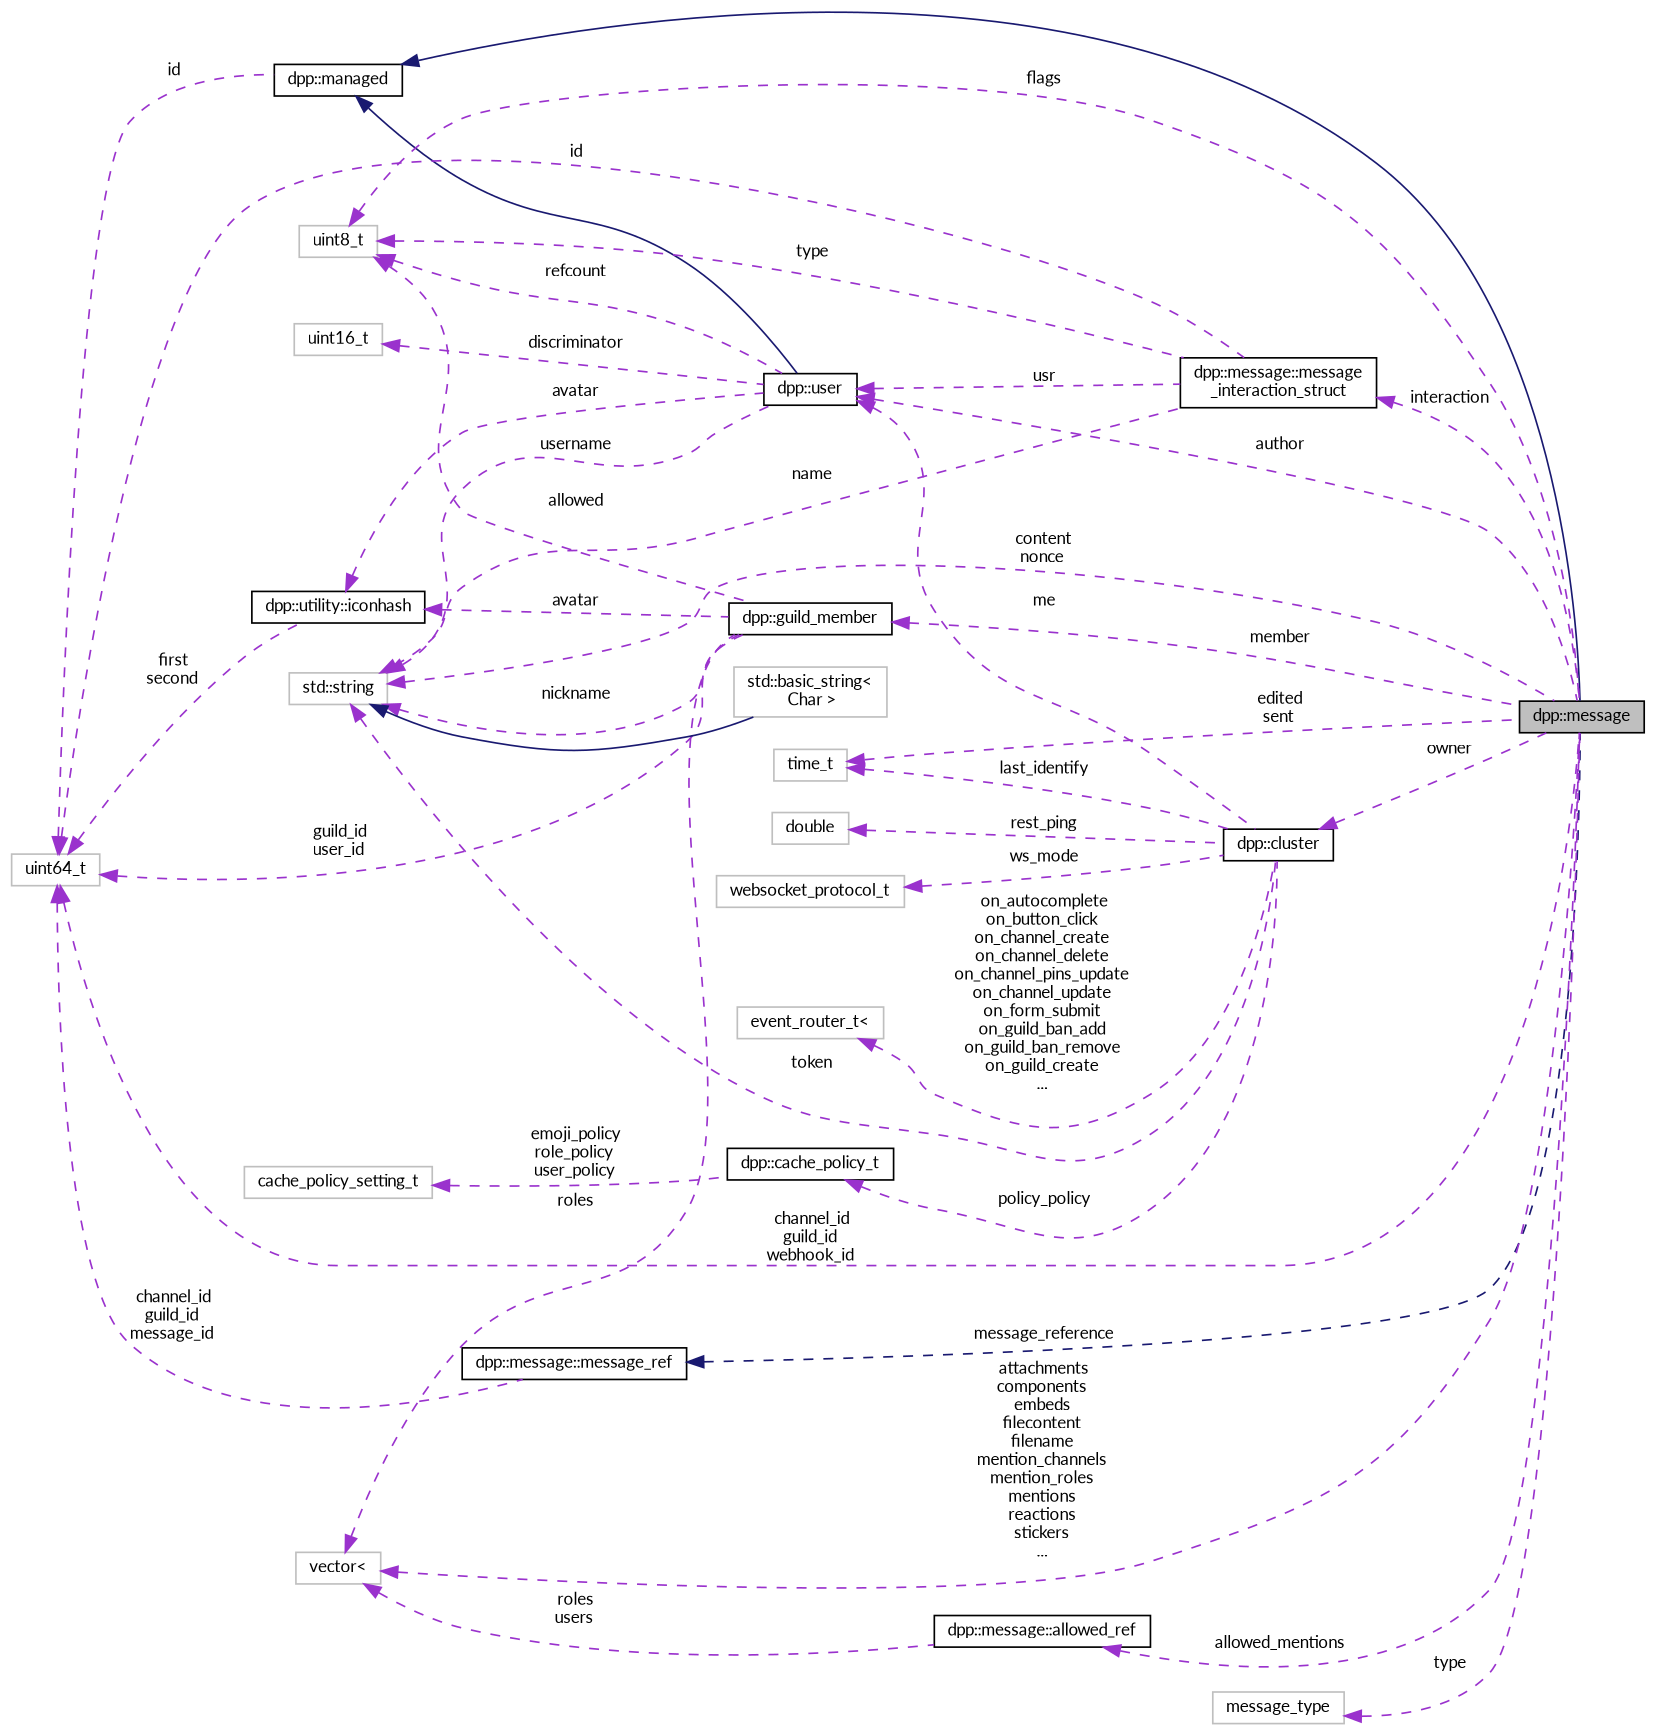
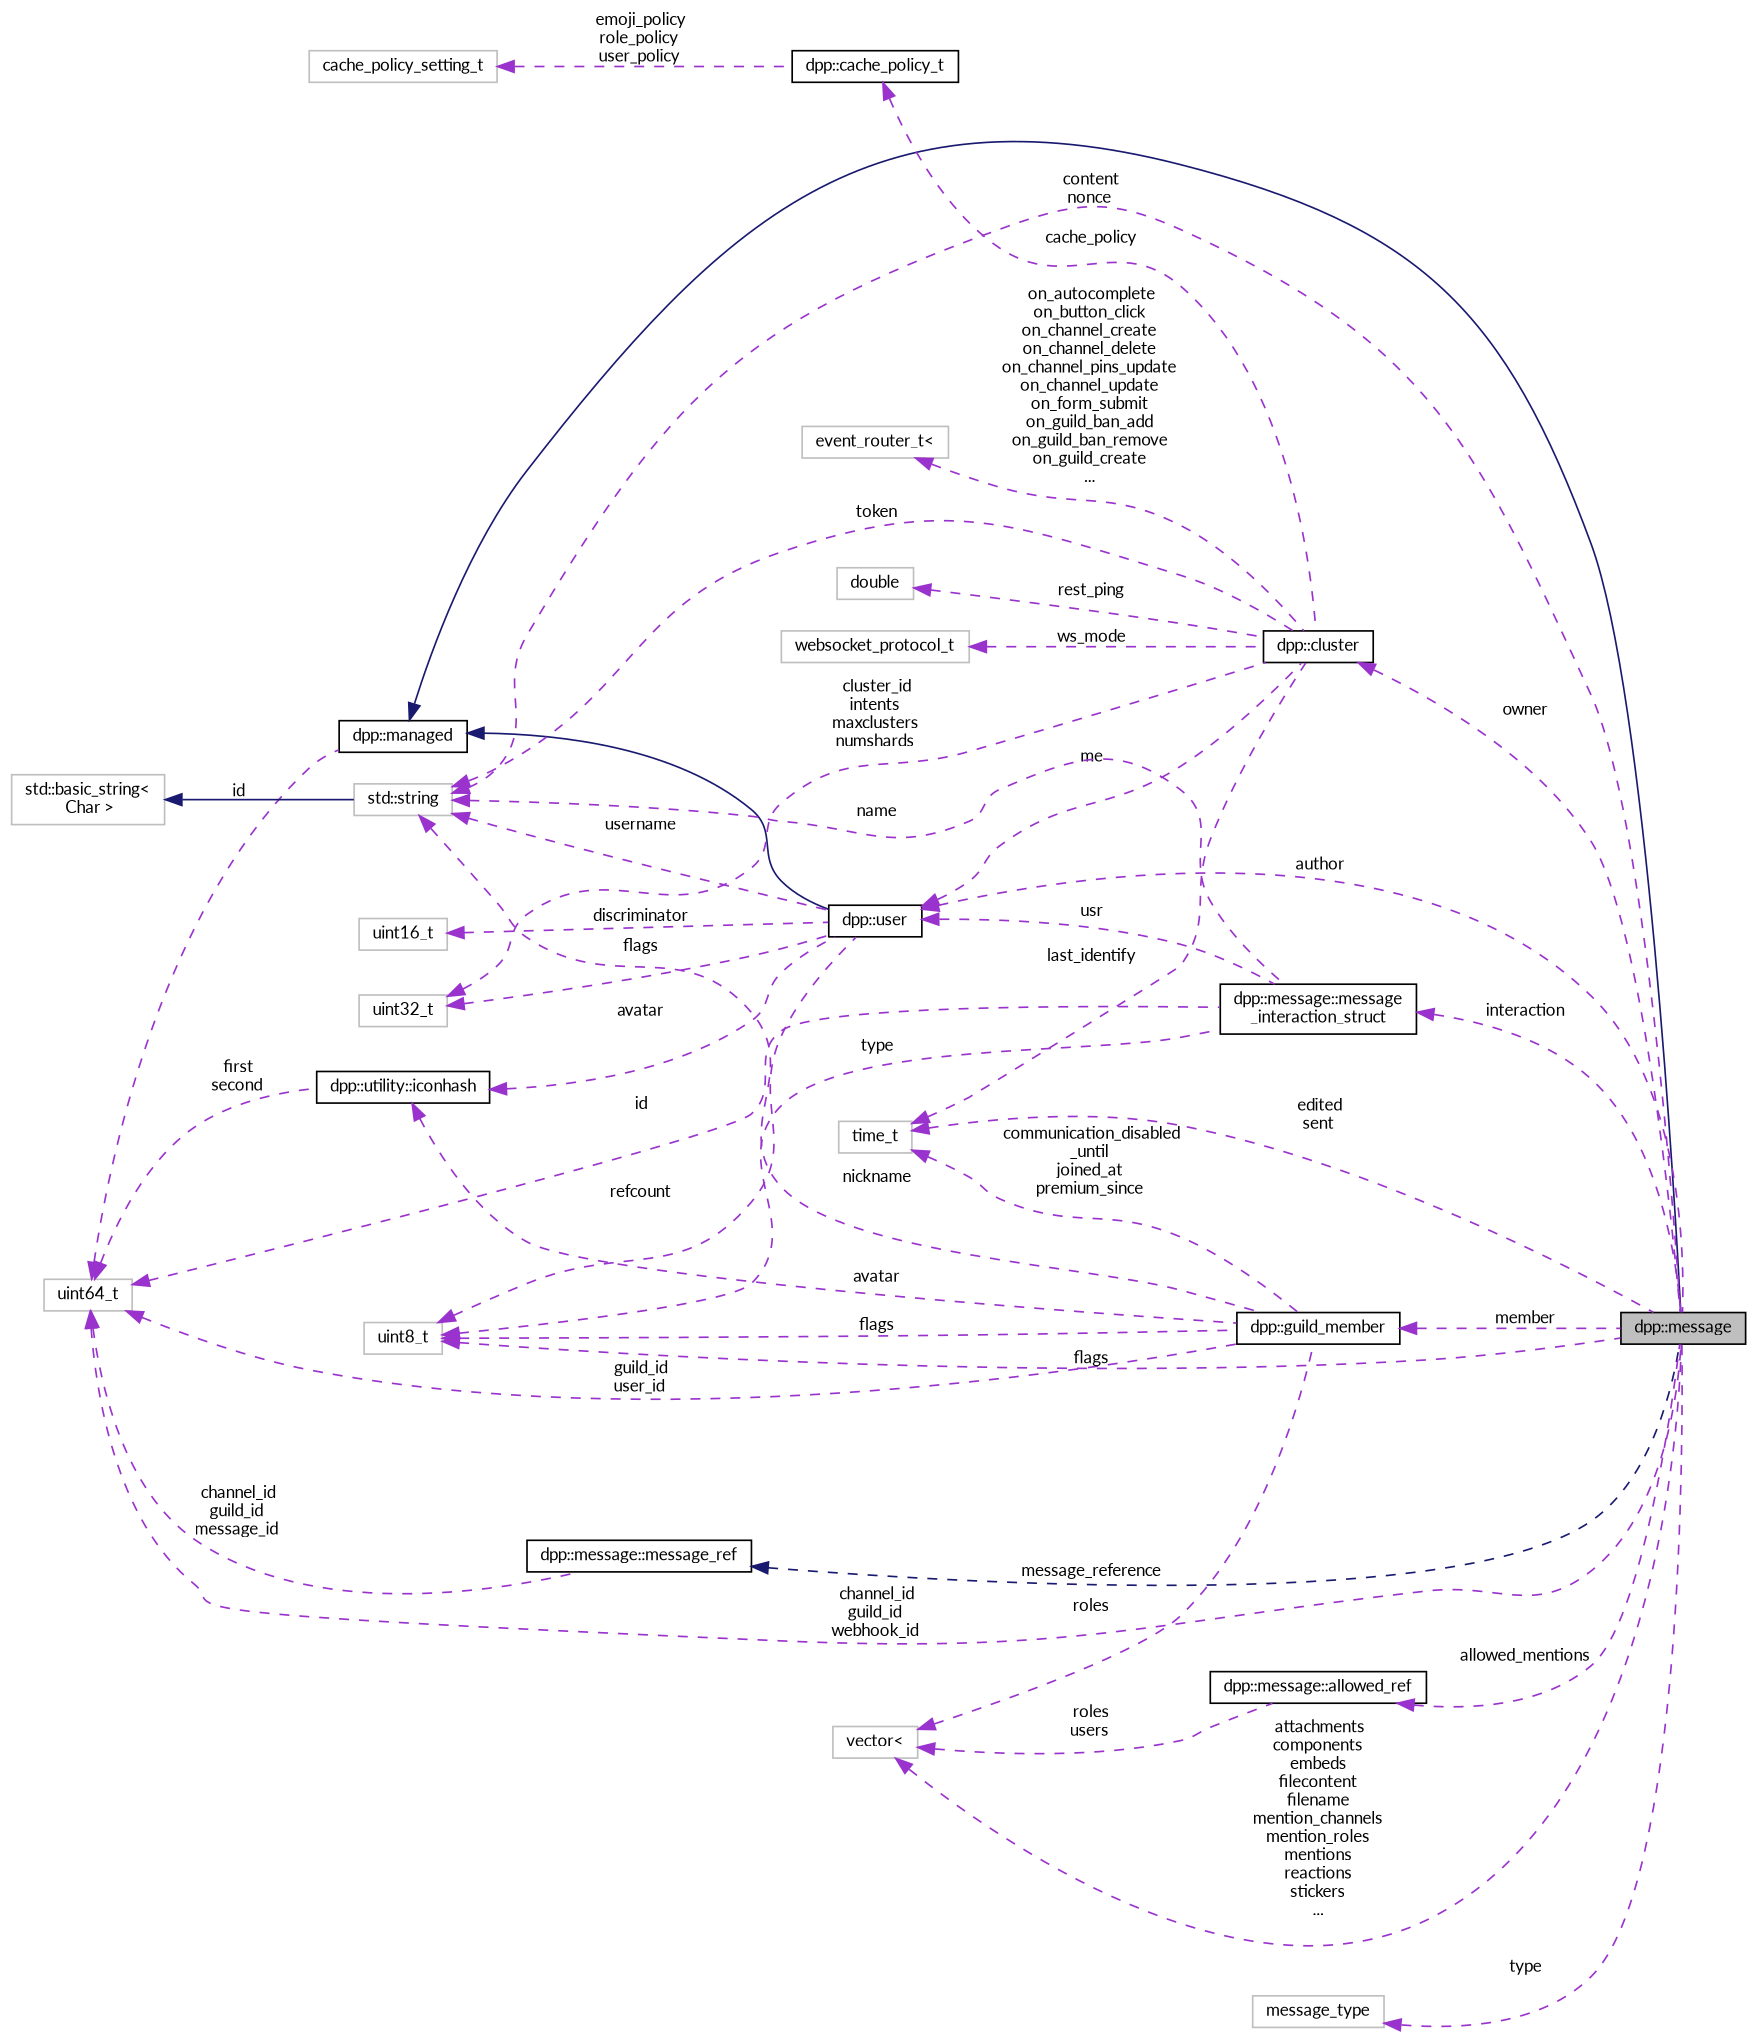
  digraph {
    fontname=Lato
    rankdir=LR
    node [color=grey75 fontname=Lato fontsize=10 shape=record]
    edge [color=darkorchid3 dir=back fontname=Lato fontsize=10 labelfontname=Helvetica labelfontsize=10 style=dashed]
    n1 [color=black fillcolor=grey75 fontcolor=black height=0.2 label="dpp::message" style=filled width=0.4]
    n2 [color=black height=0.2 label="dpp::managed" width=0.4]
    n3 [color=black height=0.2 label="dpp::user" width=0.4]
    n4 [color=black height=0.2 label="dpp::message::message\l_interaction_struct" width=0.4]
    n5 [color=black height=0.2 label="dpp::cluster" width=0.4]
    n6 [height=0.2 label=uint64_t width=0.4]
    n7 [color=black height=0.2 label="dpp::utility::iconhash" width=0.4]
    n8 [color=black height=0.2 label="dpp::guild_member" width=0.4]
    n9 [color=black height=0.2 label="dpp::message::message_ref" width=0.4]
    n10 [height=0.2 label="std::string" width=0.4]
    n11 [height=0.2 label="std::basic_string\<\l Char \>" width=0.4]
    n12 [height=0.2 label=uint16_t width=0.4]
+   n13 [height=0.2 label=uint32_t width=0.4]
    n14 [height=0.2 label=uint8_t width=0.4]
    n15 [height=0.2 label="vector\<" width=0.4]
    n16 [color=black height=0.2 label="dpp::message::allowed_ref" width=0.4]
    n17 [height=0.2 label=time_t width=0.4]
    n18 [height=0.2 label=message_type width=0.4]
    n19 [height=0.2 label=double width=0.4]
    n20 [color=black height=0.2 label="dpp::cache_policy_t" width=0.4]
    n21 [height=0.2 label=cache_policy_setting_t width=0.4]
    n22 [height=0.2 label=websocket_protocol_t width=0.4]
    n23 [height=0.2 label="event_router_t\<" width=0.4]
    n2 -> n1 [color=midnightblue style=solid]
    n2 -> n3 [color=midnightblue style=solid]
    n3 -> n1 [label=" author"]
    n3 -> n4 [label=" usr"]
    n3 -> n5 [label=" me"]
    n4 -> n1 [label=" interaction"]
    n5 -> n1 [label=" owner"]
    n6 -> n1 [label=" channel_id\nguild_id\nwebhook_id"]
    n6 -> n2 [label=" id"]
    n6 -> n4 [label=" id"]
    n6 -> n7 [label=" first\nsecond"]
    n6 -> n8 [label=" guild_id\nuser_id"]
    n6 -> n9 [label=" channel_id\nguild_id\nmessage_id"]
    n7 -> n3 [label=" avatar"]
    n7 -> n8 [label=" avatar"]
    n8 -> n1 [label=" member"]
    n9 -> n1 [color=midnightblue label=" message_reference"]
    n10 -> n1 [label=" content\nnonce"]
    n10 -> n3 [label=" username"]
    n10 -> n4 [label=" name"]
    n10 -> n5 [label=" token"]
    n10 -> n8 [label=" nickname"]
-   n10 -> n11 [color=midnightblue style=solid]
+   n11 -> n10 [color=midnightblue style=solid]
    n12 -> n3 [label=" discriminator"]
+   n13 -> n3 [label=" flags"]
+   n13 -> n5 [label=" cluster_id\nintents\nmaxclusters\nnumshards"]
    n14 -> n1 [label=" flags"]
    n14 -> n3 [label=" refcount"]
    n14 -> n4 [label=" type"]
-   n14 -> n8 [label=" allowed"]
+   n14 -> n8 [label=" flags"]
    n15 -> n1 [label=" attachments\ncomponents\nembeds\nfilecontent\nfilename\nmention_channels\nmention_roles\nmentions\nreactions\nstickers\n..."]
    n15 -> n8 [label=" roles"]
    n15 -> n16 [label=" roles\nusers"]
    n16 -> n1 [label=" allowed_mentions"]
    n17 -> n1 [label=" edited\nsent"]
    n17 -> n5 [label=" last_identify"]
+   n17 -> n8 [label=" communication_disabled\l_until\njoined_at\npremium_since"]
    n18 -> n1 [label=" type"]
    n19 -> n5 [label=" rest_ping"]
-   n20 -> n5 [label=" policy_policy"]
+   n20 -> n5 [label=" cache_policy"]
    n21 -> n20 [label=" emoji_policy\nrole_policy\nuser_policy"]
    n22 -> n5 [label=" ws_mode"]
    n23 -> n5 [label=" on_autocomplete\non_button_click\non_channel_create\non_channel_delete\non_channel_pins_update\non_channel_update\non_form_submit\non_guild_ban_add\non_guild_ban_remove\non_guild_create\n..."]
  }
